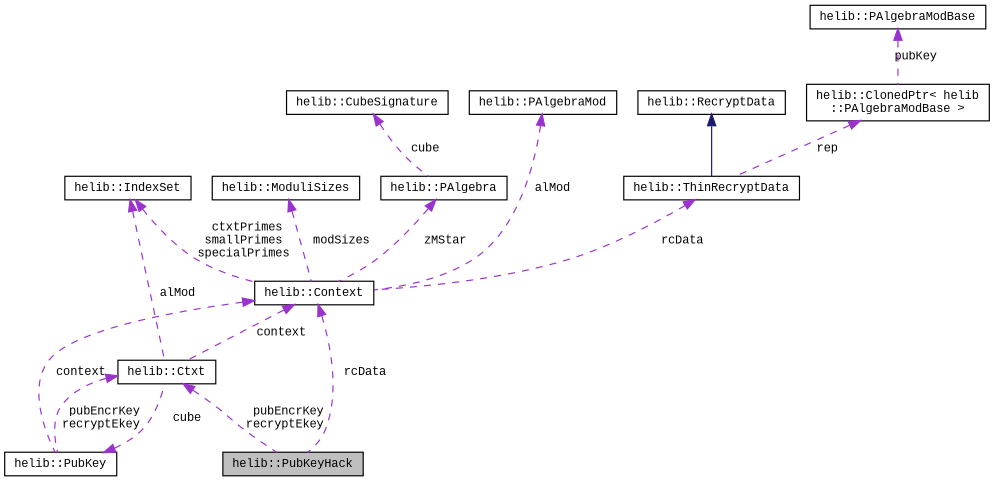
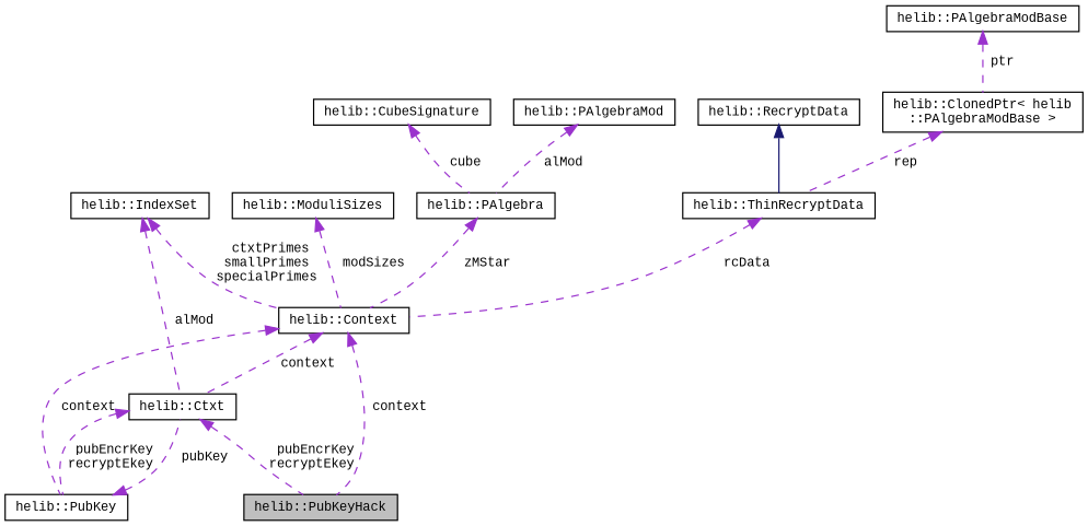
  digraph {
    fontname="Liberation Mono"
    node [color=black fillcolor=white fontname="Liberation Mono" fontsize=10 shape=record style=filled]
    edge [color=darkorchid3 dir=back fontname="Liberation Mono" fontsize=10 labelfontname=FreeSans labelfontsize=10 style=dashed]
    n1 [fillcolor=grey75 fontcolor=black height=0.2 label="helib::PubKeyHack" width=0.4]
    n2 [height=0.2 label="helib::Ctxt" width=0.4]
    n3 [height=0.2 label="helib::PubKey" width=0.4]
    n4 [height=0.2 label="helib::Context" width=0.4]
    n5 [height=0.2 label="helib::ModuliSizes" width=0.4]
    n6 [height=0.2 label="helib::ThinRecryptData" width=0.4]
    n7 [height=0.2 label="helib::RecryptData" width=0.4]
    n8 [height=0.2 label="helib::IndexSet" width=0.4]
    n9 [height=0.2 label="helib::PAlgebra" width=0.4]
    n10 [height=0.2 label="helib::CubeSignature" width=0.4]
    n11 [height=0.2 label="helib::PAlgebraMod" width=0.4]
    n12 [height=0.2 label="helib::ClonedPtr\< helib\l::PAlgebraModBase \>" width=0.4]
    n13 [height=0.2 label="helib::PAlgebraModBase" width=0.4]
    n2 -> n1 [label=" pubEncrKey\nrecryptEkey"]
    n2 -> n3 [label=" pubEncrKey\nrecryptEkey"]
-   n3 -> n2 [label=" cube"]
-   n4 -> n1 [label=" rcData"]
+   n3 -> n2 [label=" pubKey"]
+   n4 -> n1 [label=" context"]
    n4 -> n2 [label=" context"]
    n4 -> n3 [label=" context"]
    n5 -> n4 [label=" modSizes"]
    n6 -> n4 [label=" rcData"]
    n7 -> n6 [color=midnightblue style=solid]
    n8 -> n2 [label=" alMod"]
    n8 -> n4 [label=" ctxtPrimes\nsmallPrimes\nspecialPrimes"]
    n9 -> n4 [label=" zMStar"]
    n10 -> n9 [label=" cube"]
-   n11 -> n4 [label=" alMod"]
+   n11 -> n9 [label=" alMod"]
    n12 -> n6 [label=" rep"]
-   n13 -> n12 [label=" pubKey"]
+   n13 -> n12 [label=" ptr"]
  }
